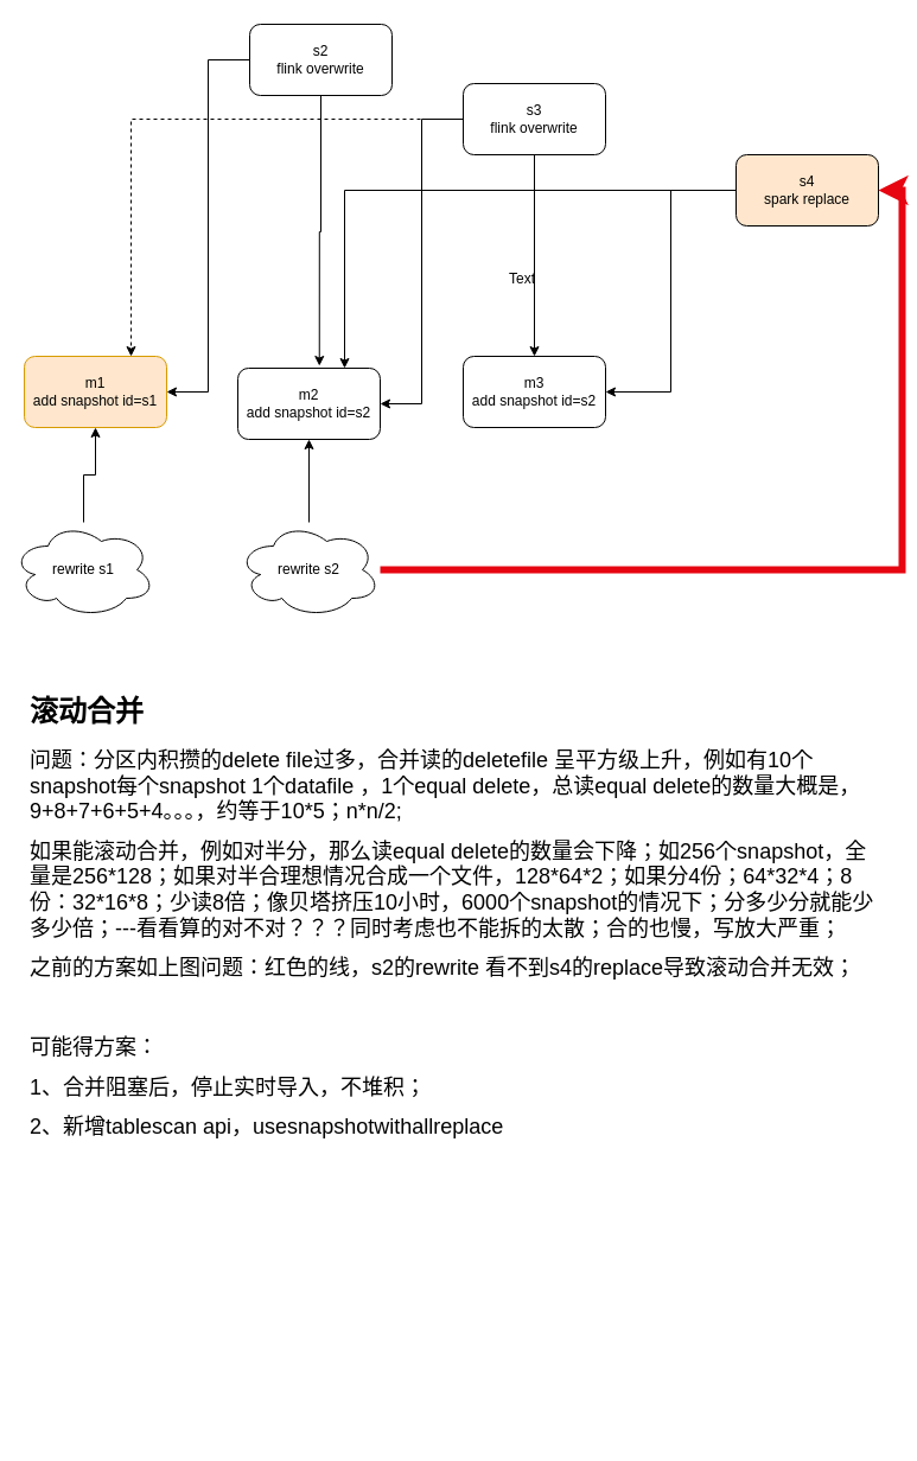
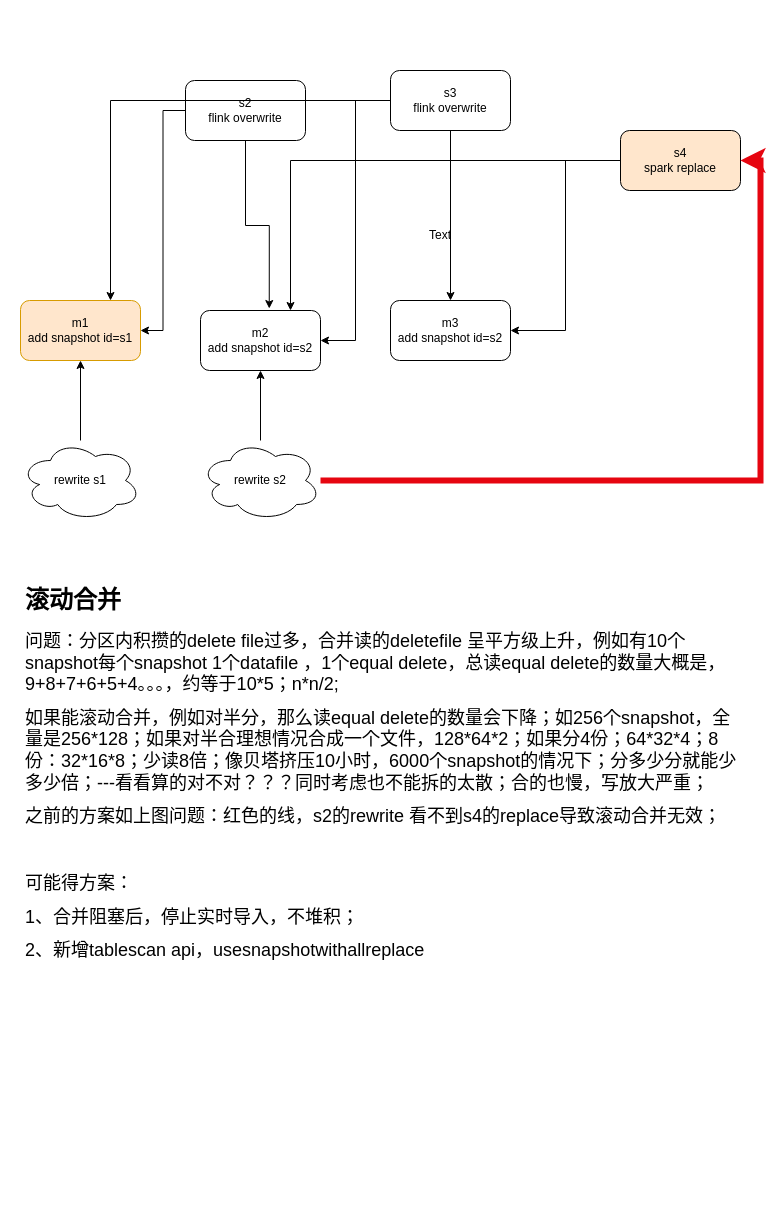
  <mxCell id="0" />
  <mxCell id="1" parent="0" />
  <mxCell id="2" value="m1&lt;br&gt;add snapshot id=s1" style="rounded=1;whiteSpace=wrap;html=1;fillColor=#ffe6cc;strokeColor=#d79b00;" parent="1" vertex="1"><mxGeometry x="20" y="300" width="120" height="60" as="geometry" /></mxCell>
  <mxCell id="3" style="edgeStyle=orthogonalEdgeStyle;rounded=0;orthogonalLoop=1;jettySize=auto;html=1;entryX=1;entryY=0.5;entryDx=0;entryDy=0;" parent="1" source="5" target="2" edge="1"><mxGeometry relative="1" as="geometry" /></mxCell>
  <mxCell id="4" style="edgeStyle=orthogonalEdgeStyle;rounded=0;orthogonalLoop=1;jettySize=auto;html=1;entryX=0.573;entryY=-0.033;entryDx=0;entryDy=0;entryPerimeter=0;" parent="1" source="5" target="6" edge="1"><mxGeometry relative="1" as="geometry" /></mxCell>
- <mxCell id="5" value="s2&lt;br&gt;flink overwrite" style="rounded=1;whiteSpace=wrap;html=1;" parent="1" vertex="1"><mxGeometry x="210" y="20" width="120" height="60" as="geometry" /></mxCell>
+ <mxCell id="5" value="s2&lt;br&gt;flink overwrite" style="rounded=1;whiteSpace=wrap;html=1;" parent="1" vertex="1"><mxGeometry x="185" y="80" width="120" height="60" as="geometry" /></mxCell>
  <mxCell id="6" value="m2&lt;br&gt;add snapshot id=s2" style="rounded=1;whiteSpace=wrap;html=1;" parent="1" vertex="1"><mxGeometry x="200" y="310" width="120" height="60" as="geometry" /></mxCell>
- <mxCell id="7" style="edgeStyle=orthogonalEdgeStyle;rounded=0;orthogonalLoop=1;jettySize=auto;html=1;dashed=1;" parent="1" source="10" target="2" edge="1"><mxGeometry relative="1" as="geometry"><Array as="points"><mxPoint x="110" y="100" /></Array></mxGeometry></mxCell>
+ <mxCell id="7" style="edgeStyle=orthogonalEdgeStyle;rounded=0;orthogonalLoop=1;jettySize=auto;html=1;" parent="1" source="10" target="2" edge="1"><mxGeometry relative="1" as="geometry"><Array as="points"><mxPoint x="110" y="100" /></Array></mxGeometry></mxCell>
  <mxCell id="8" style="edgeStyle=orthogonalEdgeStyle;rounded=0;orthogonalLoop=1;jettySize=auto;html=1;entryX=0.5;entryY=0;entryDx=0;entryDy=0;" parent="1" source="10" target="11" edge="1"><mxGeometry relative="1" as="geometry" /></mxCell>
  <mxCell id="9" style="edgeStyle=orthogonalEdgeStyle;rounded=0;orthogonalLoop=1;jettySize=auto;html=1;entryX=1;entryY=0.5;entryDx=0;entryDy=0;" parent="1" source="10" target="6" edge="1"><mxGeometry relative="1" as="geometry" /></mxCell>
  <mxCell id="10" value="s3&lt;br&gt;flink overwrite" style="rounded=1;whiteSpace=wrap;html=1;" parent="1" vertex="1"><mxGeometry x="390" y="70" width="120" height="60" as="geometry" /></mxCell>
  <mxCell id="11" value="m3&lt;br&gt;add snapshot id=s2" style="rounded=1;whiteSpace=wrap;html=1;" parent="1" vertex="1"><mxGeometry x="390" y="300" width="120" height="60" as="geometry" /></mxCell>
  <mxCell id="12" style="edgeStyle=orthogonalEdgeStyle;rounded=0;orthogonalLoop=1;jettySize=auto;html=1;entryX=1;entryY=0.5;entryDx=0;entryDy=0;" parent="1" source="14" target="11" edge="1"><mxGeometry relative="1" as="geometry"><mxPoint x="1130" y="330" as="targetPoint" /></mxGeometry></mxCell>
  <mxCell id="13" style="edgeStyle=orthogonalEdgeStyle;rounded=0;orthogonalLoop=1;jettySize=auto;html=1;entryX=0.75;entryY=0;entryDx=0;entryDy=0;" parent="1" source="14" target="6" edge="1"><mxGeometry relative="1" as="geometry" /></mxCell>
  <mxCell id="14" value="s4&lt;br&gt;spark replace" style="rounded=1;whiteSpace=wrap;html=1;fillColor=#ffe6cc;" parent="1" vertex="1"><mxGeometry x="620" y="130" width="120" height="60" as="geometry" /></mxCell>
  <mxCell id="15" value="Text" style="text;html=1;strokeColor=none;fillColor=none;align=center;verticalAlign=middle;whiteSpace=wrap;rounded=0;" parent="1" vertex="1"><mxGeometry x="410" y="220" width="60" height="30" as="geometry" /></mxCell>
  <mxCell id="16" style="edgeStyle=orthogonalEdgeStyle;rounded=0;orthogonalLoop=1;jettySize=auto;html=1;" parent="1" source="17" target="2" edge="1"><mxGeometry relative="1" as="geometry" /></mxCell>
- <mxCell id="17" value="rewrite s1" style="ellipse;shape=cloud;whiteSpace=wrap;html=1;" parent="1" vertex="1"><mxGeometry x="10" y="440" width="120" height="80" as="geometry" /></mxCell>
+ <mxCell id="17" value="rewrite s1" style="ellipse;shape=cloud;whiteSpace=wrap;html=1;" parent="1" vertex="1"><mxGeometry x="20" y="440" width="120" height="80" as="geometry" /></mxCell>
  <mxCell id="18" style="edgeStyle=orthogonalEdgeStyle;rounded=0;orthogonalLoop=1;jettySize=auto;html=1;entryX=0.5;entryY=1;entryDx=0;entryDy=0;" parent="1" source="20" target="6" edge="1"><mxGeometry relative="1" as="geometry" /></mxCell>
  <mxCell id="19" style="edgeStyle=orthogonalEdgeStyle;rounded=0;orthogonalLoop=1;jettySize=auto;html=1;entryX=1;entryY=0.5;entryDx=0;entryDy=0;strokeColor=#e60510;strokeWidth=6;" parent="1" source="20" target="14" edge="1"><mxGeometry relative="1" as="geometry" /></mxCell>
  <mxCell id="20" value="rewrite s2" style="ellipse;shape=cloud;whiteSpace=wrap;html=1;" parent="1" vertex="1"><mxGeometry x="200" y="440" width="120" height="80" as="geometry" /></mxCell>
  <mxCell id="21" value="&lt;h1&gt;&lt;font style=&quot;font-size: 24px;&quot;&gt;滚动合并&lt;/font&gt;&lt;/h1&gt;&lt;p&gt;&lt;font style=&quot;font-size: 18px;&quot;&gt;问题：分区内积攒的delete file过多，合并读的deletefile 呈平方级上升，例如有10个snapshot每个snapshot 1个datafile ，1个equal delete，总读equal delete的数量大概是，9+8+7+6+5+4。。。，约等于10*5；n*n/2;&lt;/font&gt;&lt;/p&gt;&lt;p&gt;&lt;font style=&quot;font-size: 18px;&quot;&gt;如果能滚动合并，例如对半分，那么读equal delete的数量会下降；如256个snapshot，全量是256*128；如果对半合理想情况合成一个文件，128*64*2；如果分4份；64*32*4；8份：32*16*8；少读8倍；像贝塔挤压10小时，6000个snapshot的情况下；分多少分就能少多少倍；---看看算的对不对？？？同时考虑也不能拆的太散；合的也慢，写放大严重；&lt;/font&gt;&lt;/p&gt;&lt;p&gt;&lt;font style=&quot;font-size: 18px;&quot;&gt;之前的方案如上图问题：红色的线，s2的rewrite 看不到s4的replace导致滚动合并无效；&lt;/font&gt;&lt;/p&gt;&lt;p&gt;&lt;font style=&quot;font-size: 18px;&quot;&gt;&lt;br&gt;&lt;/font&gt;&lt;/p&gt;&lt;p&gt;&lt;font style=&quot;font-size: 18px;&quot;&gt;可能得方案：&lt;/font&gt;&lt;/p&gt;&lt;p&gt;&lt;font style=&quot;font-size: 18px;&quot;&gt;1、合并阻塞后，停止实时导入，不堆积；&lt;/font&gt;&lt;/p&gt;&lt;p&gt;&lt;font style=&quot;font-size: 18px;&quot;&gt;2、新增tablescan api，usesnapshotwithallreplace&lt;/font&gt;&lt;/p&gt;&lt;p&gt;&lt;font style=&quot;font-size: 18px;&quot;&gt;&lt;br&gt;&lt;/font&gt;&lt;/p&gt;&lt;p&gt;&lt;font style=&quot;font-size: 18px;&quot;&gt;&lt;br&gt;&lt;/font&gt;&lt;/p&gt;&lt;p&gt;&lt;font style=&quot;font-size: 18px;&quot;&gt;&lt;br&gt;&lt;/font&gt;&lt;/p&gt;&lt;p&gt;&lt;font style=&quot;font-size: 18px;&quot;&gt;&lt;br&gt;&lt;/font&gt;&lt;/p&gt;" style="text;html=1;strokeColor=none;fillColor=none;spacing=5;spacingTop=-20;whiteSpace=wrap;overflow=hidden;rounded=0;" parent="1" vertex="1"><mxGeometry x="20" y="580" width="730" height="630" as="geometry" /></mxCell>
